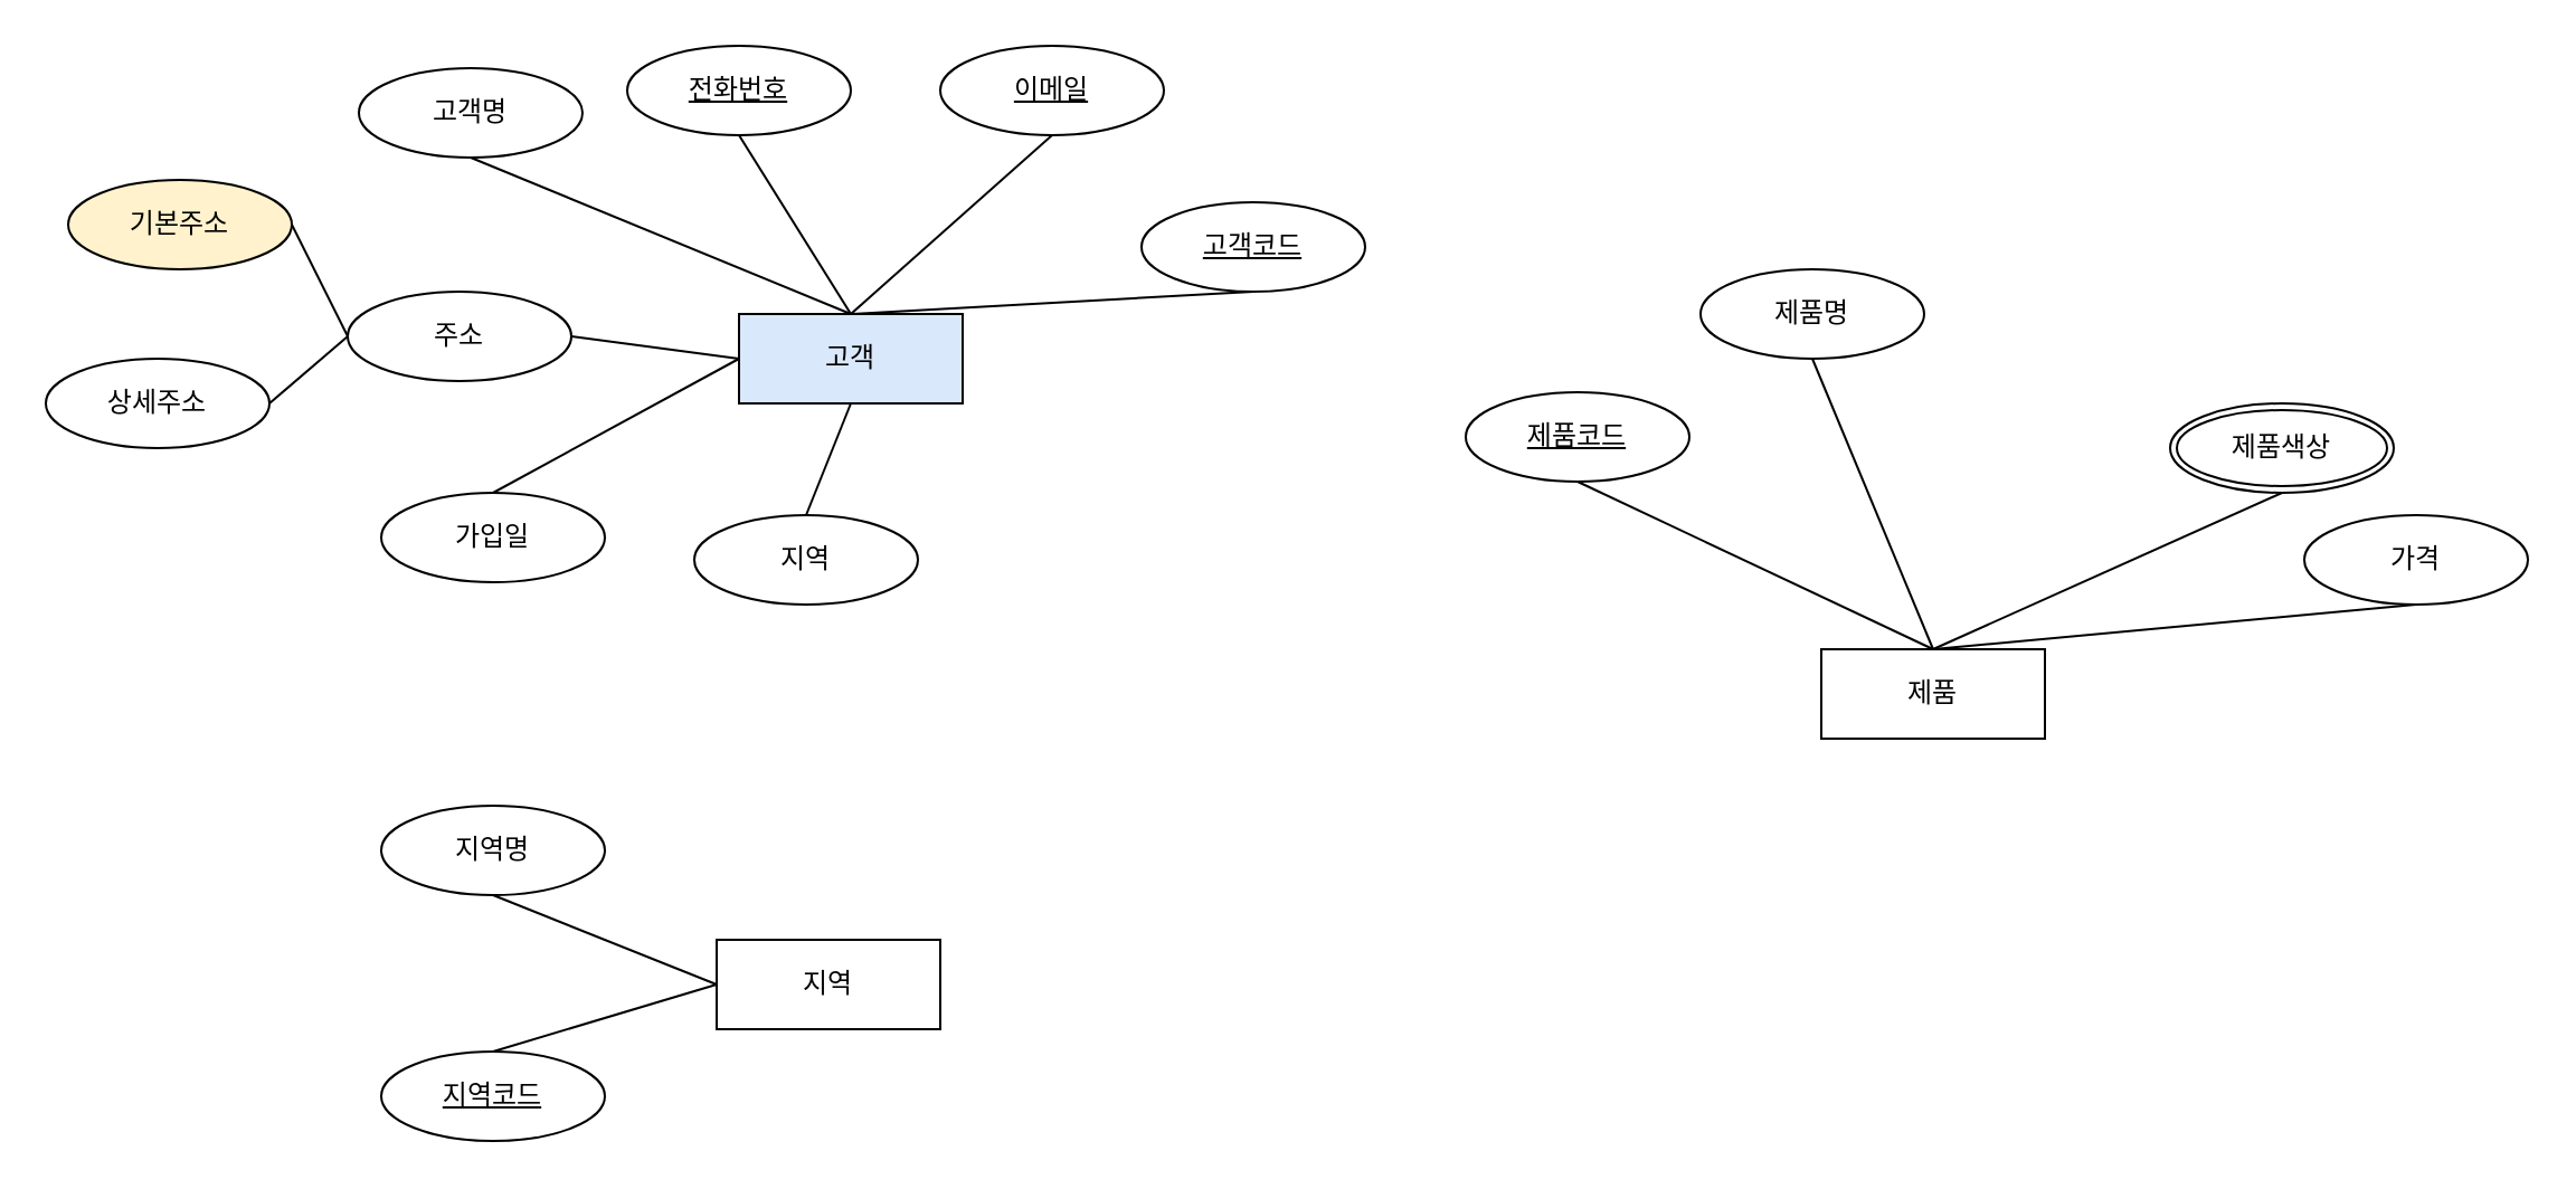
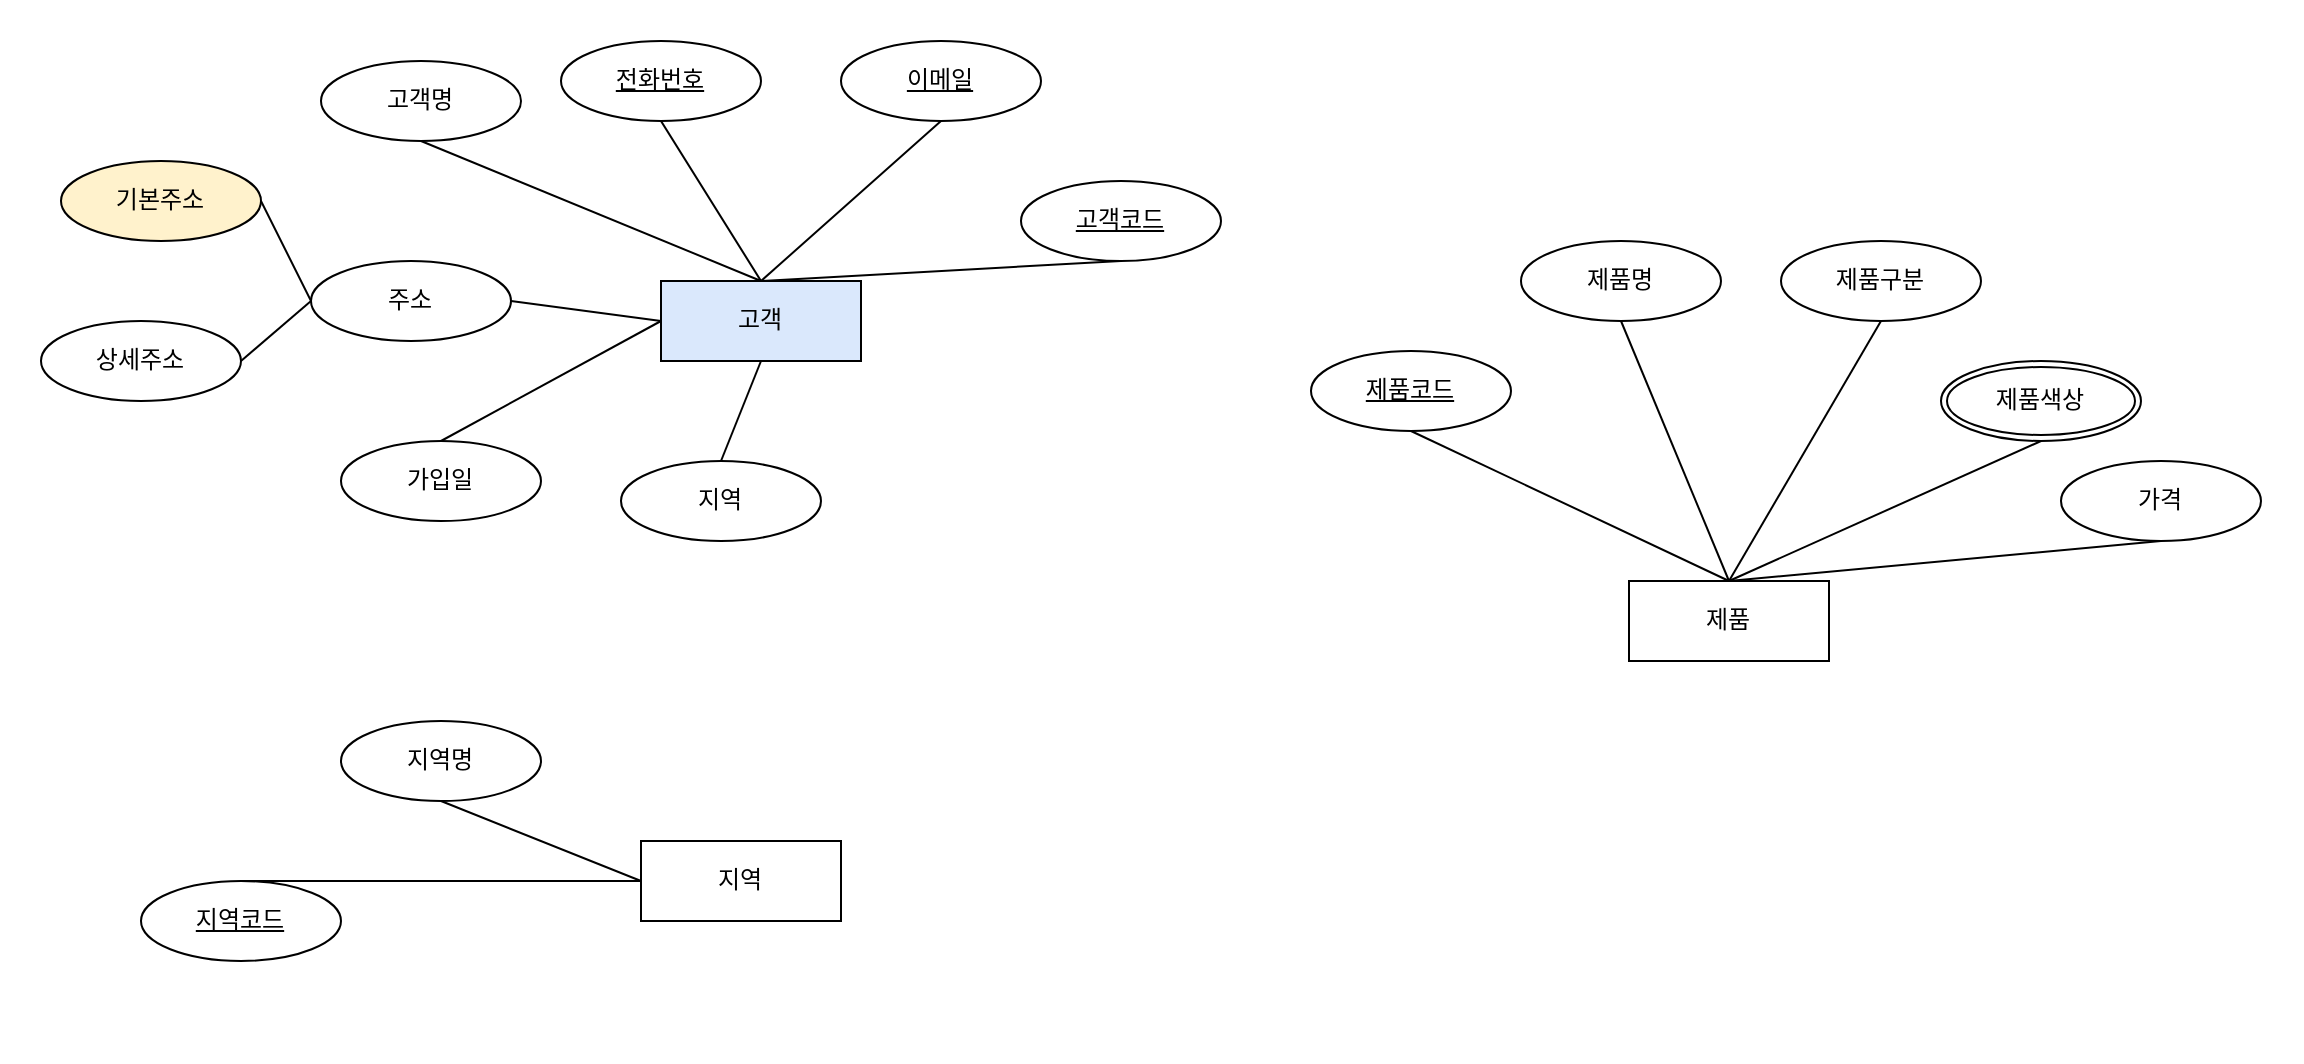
  <mxCell id="0" />
  <mxCell id="1" parent="0" />
  <mxCell id="2" value="제품" style="whiteSpace=wrap;html=1;align=center;" vertex="1" parent="1"><mxGeometry x="814" y="290" width="100" height="40" as="geometry" /></mxCell>
  <mxCell id="3" value="제품코드" style="ellipse;whiteSpace=wrap;html=1;align=center;fontStyle=4;" vertex="1" parent="1"><mxGeometry x="655" y="175" width="100" height="40" as="geometry" /></mxCell>
  <mxCell id="4" value="제품명" style="ellipse;whiteSpace=wrap;html=1;align=center;" vertex="1" parent="1"><mxGeometry x="760" y="120" width="100" height="40" as="geometry" /></mxCell>
  <mxCell id="5" value="가격" style="ellipse;whiteSpace=wrap;html=1;align=center;" vertex="1" parent="1"><mxGeometry x="1030" y="230" width="100" height="40" as="geometry" /></mxCell>
+ <mxCell id="6" value="제품구분" style="ellipse;whiteSpace=wrap;html=1;align=center;" vertex="1" parent="1"><mxGeometry x="890" y="120" width="100" height="40" as="geometry" /></mxCell>
  <mxCell id="7" value="제품색상" style="ellipse;shape=doubleEllipse;margin=3;whiteSpace=wrap;html=1;align=center;" vertex="1" parent="1"><mxGeometry x="970" y="180" width="100" height="40" as="geometry" /></mxCell>
  <mxCell id="8" value="" style="endArrow=none;html=1;rounded=0;exitX=0.5;exitY=1;exitDx=0;exitDy=0;entryX=0.5;entryY=0;entryDx=0;entryDy=0;" edge="1" parent="1" source="3" target="2"><mxGeometry relative="1" as="geometry"><mxPoint x="730" y="240" as="sourcePoint" /><mxPoint x="890" y="240" as="targetPoint" /></mxGeometry></mxCell>
  <mxCell id="9" value="" style="endArrow=none;html=1;rounded=0;exitX=0.5;exitY=1;exitDx=0;exitDy=0;entryX=0.5;entryY=0;entryDx=0;entryDy=0;" edge="1" parent="1" source="4" target="2"><mxGeometry relative="1" as="geometry"><mxPoint x="730" y="240" as="sourcePoint" /><mxPoint x="890" y="240" as="targetPoint" /></mxGeometry></mxCell>
+ <mxCell id="10" value="" style="endArrow=none;html=1;rounded=0;exitX=0.5;exitY=1;exitDx=0;exitDy=0;entryX=0.5;entryY=0;entryDx=0;entryDy=0;" edge="1" parent="1" source="6" target="2"><mxGeometry relative="1" as="geometry"><mxPoint x="730" y="240" as="sourcePoint" /><mxPoint x="890" y="240" as="targetPoint" /></mxGeometry></mxCell>
  <mxCell id="11" value="" style="endArrow=none;html=1;rounded=0;entryX=0.5;entryY=1;entryDx=0;entryDy=0;exitX=0.5;exitY=0;exitDx=0;exitDy=0;" edge="1" parent="1" source="2" target="7"><mxGeometry relative="1" as="geometry"><mxPoint x="790" y="260" as="sourcePoint" /><mxPoint x="890" y="240" as="targetPoint" /></mxGeometry></mxCell>
  <mxCell id="12" value="" style="endArrow=none;html=1;rounded=0;entryX=0.5;entryY=1;entryDx=0;entryDy=0;exitX=0.5;exitY=0;exitDx=0;exitDy=0;" edge="1" parent="1" source="2" target="5"><mxGeometry relative="1" as="geometry"><mxPoint x="730" y="240" as="sourcePoint" /><mxPoint x="890" y="240" as="targetPoint" /></mxGeometry></mxCell>
  <mxCell id="13" value="고객" style="whiteSpace=wrap;html=1;align=center;fillColor=#dae8fc;" vertex="1" parent="1"><mxGeometry x="330" y="140" width="100" height="40" as="geometry" /></mxCell>
  <mxCell id="14" value="상세주소" style="ellipse;whiteSpace=wrap;html=1;align=center;" vertex="1" parent="1"><mxGeometry x="20" y="160" width="100" height="40" as="geometry" /></mxCell>
  <mxCell id="15" value="기본주소" style="ellipse;whiteSpace=wrap;html=1;align=center;fillColor=#fff2cc;" vertex="1" parent="1"><mxGeometry x="30" y="80" width="100" height="40" as="geometry" /></mxCell>
  <mxCell id="16" value="지역" style="ellipse;whiteSpace=wrap;html=1;align=center;" vertex="1" parent="1"><mxGeometry x="310" y="230" width="100" height="40" as="geometry" /></mxCell>
  <mxCell id="17" value="가입일" style="ellipse;whiteSpace=wrap;html=1;align=center;" vertex="1" parent="1"><mxGeometry x="170" y="220" width="100" height="40" as="geometry" /></mxCell>
  <mxCell id="18" value="주소" style="ellipse;whiteSpace=wrap;html=1;align=center;" vertex="1" parent="1"><mxGeometry x="155" y="130" width="100" height="40" as="geometry" /></mxCell>
  <mxCell id="19" value="고객명" style="ellipse;whiteSpace=wrap;html=1;align=center;" vertex="1" parent="1"><mxGeometry x="160" y="30" width="100" height="40" as="geometry" /></mxCell>
  <mxCell id="20" value="" style="endArrow=none;html=1;rounded=0;entryX=0.5;entryY=1;entryDx=0;entryDy=0;exitX=0.5;exitY=0;exitDx=0;exitDy=0;" edge="1" parent="1" source="13" target="30"><mxGeometry relative="1" as="geometry"><mxPoint x="290" y="240" as="sourcePoint" /><mxPoint x="560" y="100" as="targetPoint" /></mxGeometry></mxCell>
  <mxCell id="21" value="" style="endArrow=none;html=1;rounded=0;entryX=0.5;entryY=1;entryDx=0;entryDy=0;exitX=0.5;exitY=0;exitDx=0;exitDy=0;" edge="1" parent="1" source="13" target="31"><mxGeometry relative="1" as="geometry"><mxPoint x="290" y="240" as="sourcePoint" /><mxPoint x="450" y="80" as="targetPoint" /></mxGeometry></mxCell>
  <mxCell id="22" value="" style="endArrow=none;html=1;rounded=0;entryX=0.5;entryY=1;entryDx=0;entryDy=0;exitX=0.5;exitY=0;exitDx=0;exitDy=0;" edge="1" parent="1" source="13" target="29"><mxGeometry relative="1" as="geometry"><mxPoint x="290" y="240" as="sourcePoint" /><mxPoint x="330" y="70" as="targetPoint" /></mxGeometry></mxCell>
  <mxCell id="23" value="" style="endArrow=none;html=1;rounded=0;entryX=0.5;entryY=1;entryDx=0;entryDy=0;exitX=0.5;exitY=0;exitDx=0;exitDy=0;" edge="1" parent="1" source="13" target="19"><mxGeometry relative="1" as="geometry"><mxPoint x="290" y="240" as="sourcePoint" /><mxPoint x="450" y="240" as="targetPoint" /></mxGeometry></mxCell>
  <mxCell id="24" value="" style="endArrow=none;html=1;rounded=0;entryX=0;entryY=0.5;entryDx=0;entryDy=0;exitX=1;exitY=0.5;exitDx=0;exitDy=0;" edge="1" parent="1" source="18" target="13"><mxGeometry relative="1" as="geometry"><mxPoint x="290" y="240" as="sourcePoint" /><mxPoint x="450" y="240" as="targetPoint" /></mxGeometry></mxCell>
  <mxCell id="25" value="" style="endArrow=none;html=1;rounded=0;entryX=0;entryY=0.5;entryDx=0;entryDy=0;exitX=0.5;exitY=0;exitDx=0;exitDy=0;" edge="1" parent="1" source="17" target="13"><mxGeometry relative="1" as="geometry"><mxPoint x="290" y="240" as="sourcePoint" /><mxPoint x="450" y="240" as="targetPoint" /></mxGeometry></mxCell>
  <mxCell id="26" value="" style="endArrow=none;html=1;rounded=0;entryX=0.5;entryY=1;entryDx=0;entryDy=0;exitX=0.5;exitY=0;exitDx=0;exitDy=0;" edge="1" parent="1" source="16" target="13"><mxGeometry relative="1" as="geometry"><mxPoint x="290" y="240" as="sourcePoint" /><mxPoint x="450" y="240" as="targetPoint" /></mxGeometry></mxCell>
  <mxCell id="27" value="" style="endArrow=none;html=1;rounded=0;entryX=0;entryY=0.5;entryDx=0;entryDy=0;exitX=1;exitY=0.5;exitDx=0;exitDy=0;" edge="1" parent="1" source="15" target="18"><mxGeometry relative="1" as="geometry"><mxPoint x="290" y="240" as="sourcePoint" /><mxPoint x="450" y="240" as="targetPoint" /></mxGeometry></mxCell>
  <mxCell id="28" value="" style="endArrow=none;html=1;rounded=0;entryX=0;entryY=0.5;entryDx=0;entryDy=0;exitX=1;exitY=0.5;exitDx=0;exitDy=0;" edge="1" parent="1" source="14" target="18"><mxGeometry relative="1" as="geometry"><mxPoint x="290" y="240" as="sourcePoint" /><mxPoint x="450" y="240" as="targetPoint" /></mxGeometry></mxCell>
  <mxCell id="29" value="전화번호" style="ellipse;whiteSpace=wrap;html=1;align=center;fontStyle=4;" vertex="1" parent="1"><mxGeometry x="280" y="20" width="100" height="40" as="geometry" /></mxCell>
  <mxCell id="30" value="고객코드" style="ellipse;whiteSpace=wrap;html=1;align=center;fontStyle=4;" vertex="1" parent="1"><mxGeometry x="510" y="90" width="100" height="40" as="geometry" /></mxCell>
  <mxCell id="31" value="이메일" style="ellipse;whiteSpace=wrap;html=1;align=center;fontStyle=4;" vertex="1" parent="1"><mxGeometry x="420" y="20" width="100" height="40" as="geometry" /></mxCell>
  <mxCell id="32" value="지역" style="whiteSpace=wrap;html=1;align=center;" vertex="1" parent="1"><mxGeometry x="320" y="420" width="100" height="40" as="geometry" /></mxCell>
  <mxCell id="33" value="지역명" style="ellipse;whiteSpace=wrap;html=1;align=center;" vertex="1" parent="1"><mxGeometry x="170" y="360" width="100" height="40" as="geometry" /></mxCell>
- <mxCell id="34" value="지역코드" style="ellipse;whiteSpace=wrap;html=1;align=center;fontStyle=4;" vertex="1" parent="1"><mxGeometry x="170" y="470" width="100" height="40" as="geometry" /></mxCell>
+ <mxCell id="34" value="지역코드" style="ellipse;whiteSpace=wrap;html=1;align=center;fontStyle=4;" vertex="1" parent="1"><mxGeometry x="70" y="440" width="100" height="40" as="geometry" /></mxCell>
  <mxCell id="35" value="" style="endArrow=none;html=1;rounded=0;exitX=0.5;exitY=1;exitDx=0;exitDy=0;entryX=0;entryY=0.5;entryDx=0;entryDy=0;" edge="1" parent="1" source="33" target="32"><mxGeometry relative="1" as="geometry"><mxPoint x="290" y="440" as="sourcePoint" /><mxPoint x="450" y="440" as="targetPoint" /></mxGeometry></mxCell>
  <mxCell id="36" value="" style="endArrow=none;html=1;rounded=0;exitX=0.5;exitY=0;exitDx=0;exitDy=0;entryX=0;entryY=0.5;entryDx=0;entryDy=0;" edge="1" parent="1" source="34" target="32"><mxGeometry relative="1" as="geometry"><mxPoint x="290" y="440" as="sourcePoint" /><mxPoint x="450" y="440" as="targetPoint" /></mxGeometry></mxCell>
